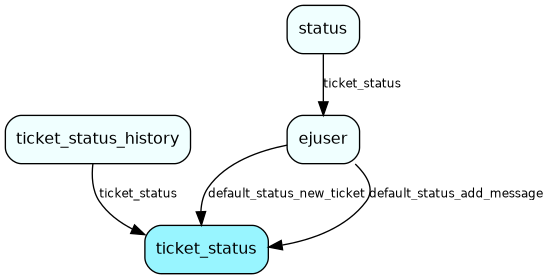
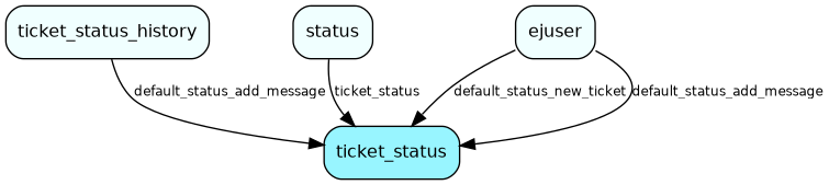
  digraph {
    node [fillcolor=azure1 fontname=Helvetica fontsize=12 shape=box style="rounded, filled"]
    edge [fontname=Helvetica fontsize=9]
    ticket_status [fillcolor=cadetblue1]
    ticket_status_history
    n3 [label=status]
    ejuser
-   ticket_status_history -> ticket_status [label=ticket_status]
-   n3 -> ejuser [label=ticket_status]
+   ticket_status_history -> ticket_status [label=default_status_add_message]
+   n3 -> ticket_status [label=ticket_status]
    ejuser -> ticket_status [label=default_status_new_ticket]
    ejuser -> ticket_status [label=default_status_add_message]
  }
